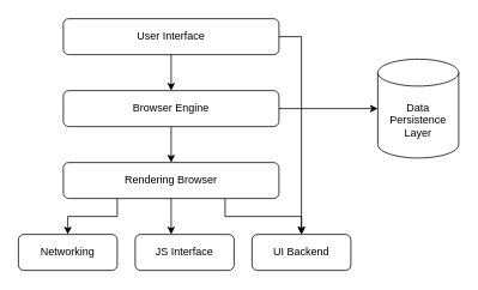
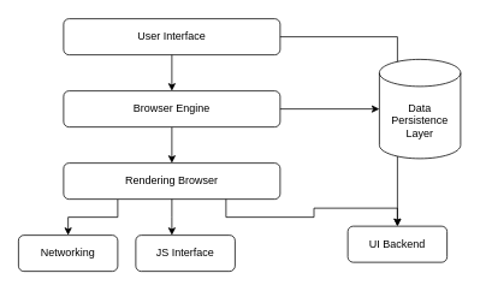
  <mxCell id="0" />
  <mxCell id="1" parent="0" />
  <mxCell id="2" value="" style="group" vertex="1" connectable="0" parent="1"><mxGeometry x="20" y="20" width="490" height="280" as="geometry" /></mxCell>
  <mxCell id="3" value="User Interface" style="rounded=1;whiteSpace=wrap;html=1;" vertex="1" parent="2"><mxGeometry x="50" width="240" height="40" as="geometry" /></mxCell>
  <mxCell id="4" value="Networking" style="rounded=1;whiteSpace=wrap;html=1;" vertex="1" parent="2"><mxGeometry y="240" width="110" height="40" as="geometry" /></mxCell>
  <mxCell id="5" style="edgeStyle=orthogonalEdgeStyle;rounded=0;orthogonalLoop=1;jettySize=auto;html=1;exitX=0.25;exitY=1;exitDx=0;exitDy=0;entryX=0.5;entryY=0;entryDx=0;entryDy=0;" edge="1" parent="2" source="6" target="4"><mxGeometry relative="1" as="geometry" /></mxCell>
  <mxCell id="6" value="Rendering Browser" style="rounded=1;whiteSpace=wrap;html=1;" vertex="1" parent="2"><mxGeometry x="50" y="160" width="240" height="40" as="geometry" /></mxCell>
  <mxCell id="7" style="edgeStyle=orthogonalEdgeStyle;rounded=0;orthogonalLoop=1;jettySize=auto;html=1;exitX=0.5;exitY=1;exitDx=0;exitDy=0;entryX=0.5;entryY=0;entryDx=0;entryDy=0;" edge="1" parent="2" source="8" target="6"><mxGeometry relative="1" as="geometry" /></mxCell>
  <mxCell id="8" value="Browser Engine" style="rounded=1;whiteSpace=wrap;html=1;" vertex="1" parent="2"><mxGeometry x="50" y="80" width="240" height="40" as="geometry" /></mxCell>
  <mxCell id="9" style="edgeStyle=orthogonalEdgeStyle;rounded=0;orthogonalLoop=1;jettySize=auto;html=1;exitX=0.5;exitY=1;exitDx=0;exitDy=0;entryX=0.5;entryY=0;entryDx=0;entryDy=0;" edge="1" parent="2" source="3" target="8"><mxGeometry relative="1" as="geometry" /></mxCell>
  <mxCell id="10" value="JS Interface" style="rounded=1;whiteSpace=wrap;html=1;" vertex="1" parent="2"><mxGeometry x="130" y="240" width="110" height="40" as="geometry" /></mxCell>
  <mxCell id="11" style="edgeStyle=orthogonalEdgeStyle;rounded=0;orthogonalLoop=1;jettySize=auto;html=1;exitX=0.5;exitY=1;exitDx=0;exitDy=0;" edge="1" parent="2" source="6"><mxGeometry relative="1" as="geometry"><mxPoint x="170" y="240" as="targetPoint" /><Array as="points"><mxPoint x="170" y="220" /></Array></mxGeometry></mxCell>
- <mxCell id="12" value="UI Backend" style="rounded=1;whiteSpace=wrap;html=1;" vertex="1" parent="2"><mxGeometry x="260" y="240" width="110" height="40" as="geometry" /></mxCell>
+ <mxCell id="12" value="UI Backend" style="rounded=1;whiteSpace=wrap;html=1;" vertex="1" parent="2"><mxGeometry x="365" y="230" width="110" height="40" as="geometry" /></mxCell>
  <mxCell id="13" style="edgeStyle=orthogonalEdgeStyle;rounded=0;orthogonalLoop=1;jettySize=auto;html=1;exitX=1;exitY=0.5;exitDx=0;exitDy=0;" edge="1" parent="2" source="3" target="12"><mxGeometry relative="1" as="geometry" /></mxCell>
  <mxCell id="14" style="edgeStyle=orthogonalEdgeStyle;rounded=0;orthogonalLoop=1;jettySize=auto;html=1;exitX=0.75;exitY=1;exitDx=0;exitDy=0;entryX=0.5;entryY=0;entryDx=0;entryDy=0;" edge="1" parent="2" source="6" target="12"><mxGeometry relative="1" as="geometry" /></mxCell>
  <mxCell id="15" value="Data Persistence Layer" style="shape=cylinder3;whiteSpace=wrap;html=1;boundedLbl=1;backgroundOutline=1;size=15;" vertex="1" parent="2"><mxGeometry x="400" y="45" width="90" height="110" as="geometry" /></mxCell>
  <mxCell id="16" style="edgeStyle=orthogonalEdgeStyle;rounded=0;orthogonalLoop=1;jettySize=auto;html=1;exitX=1;exitY=0.5;exitDx=0;exitDy=0;entryX=0;entryY=0.5;entryDx=0;entryDy=0;entryPerimeter=0;" edge="1" parent="2" source="8" target="15"><mxGeometry relative="1" as="geometry" /></mxCell>
